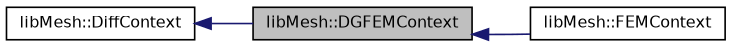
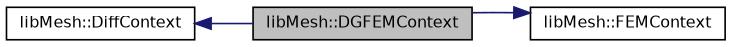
  digraph {
    rankdir=LR
    node [color=black fillcolor=white fontname=Helvetica fontsize=10 shape=record style=filled]
    edge [color=midnightblue dir=back fontname=Helvetica fontsize=10 labelfontname=Helvetica labelfontsize=10 style=solid]
    n1 [fillcolor=grey75 fontcolor=black height=0.2 label="libMesh::DGFEMContext" width=0.4]
    n2 [height=0.2 label="libMesh::FEMContext" width=0.4]
    n3 [height=0.2 label="libMesh::DiffContext" width=0.4]
-   n1 -> n2
+   n2 -> n1
    n3 -> n1
  }
